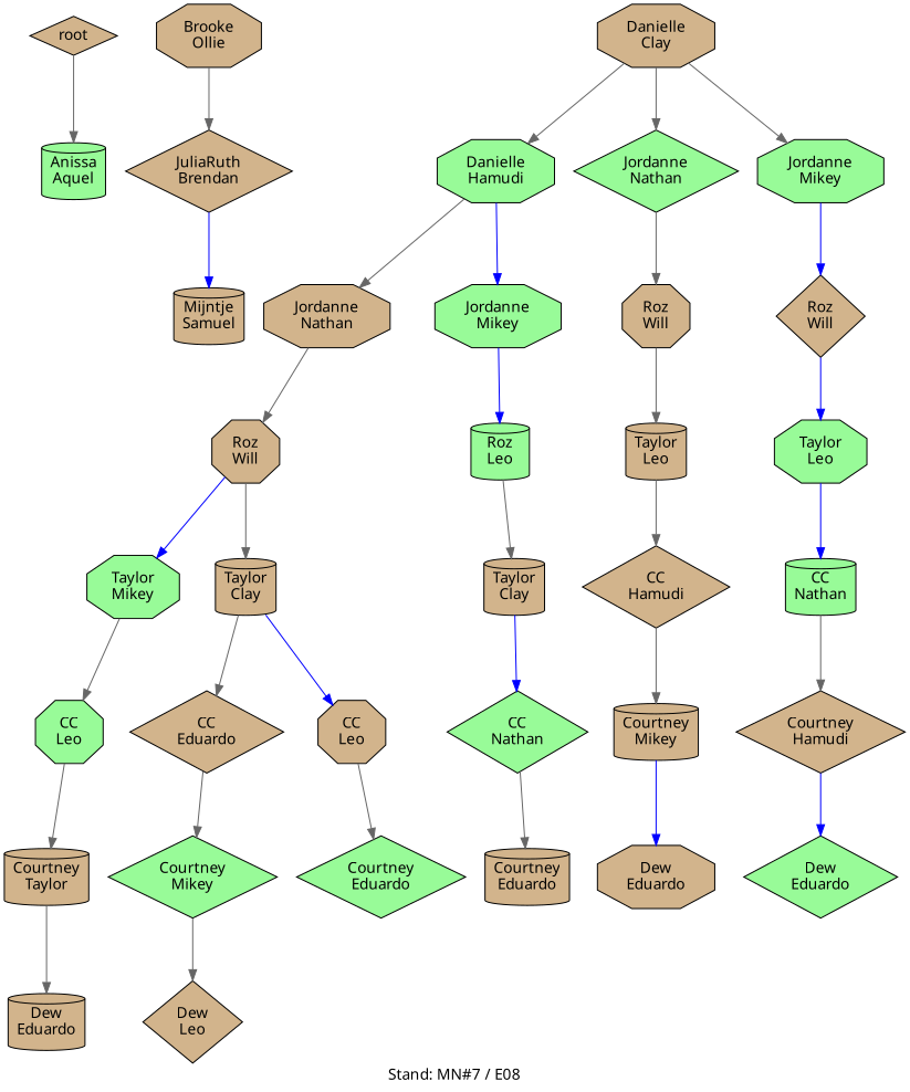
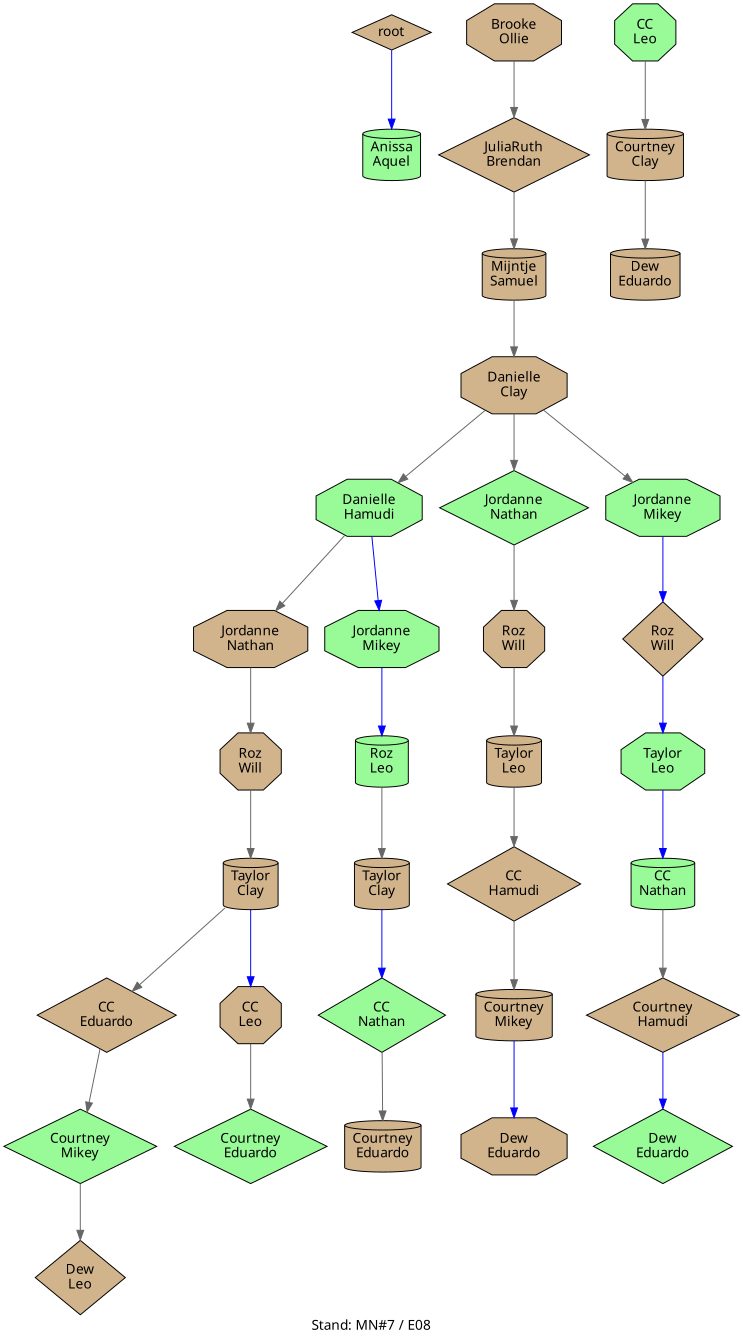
  digraph {
    fontname="Noto Sans"
    label="Stand: MN#7 / E08"
    labelloc=b
    ranksep=0.8
    node [fillcolor=tan fontname="Noto Sans" shape=octagon style=filled]
    edge [color=gray40 fontname="Noto Sans"]
    n1 [fillcolor=palegreen label="Anissa\nAquel" shape=cylinder]
    n2 [label="Brooke\nOllie"]
    n3 [label="JuliaRuth\nBrendan" shape=diamond]
    root [shape=diamond]
    n5 [label="Mijntje\nSamuel" shape=cylinder]
    n6 [label="Danielle\nClay"]
    n7 [fillcolor=palegreen label="Danielle\nHamudi"]
    n8 [label="Jordanne\nNathan"]
    n9 [fillcolor=palegreen label="Jordanne\nMikey"]
    n10 [fillcolor=palegreen label="Jordanne\nNathan" shape=diamond]
    n11 [fillcolor=palegreen label="Jordanne\nMikey"]
    n12 [label="Roz\nWill"]
    n13 [fillcolor=palegreen label="Roz\nLeo" shape=cylinder]
-   n14 [fillcolor=palegreen label="Taylor\nMikey"]
    n15 [label="Taylor\nClay" shape=cylinder]
    n16 [fillcolor=palegreen label="CC\nLeo"]
    n17 [label="CC\nEduardo" shape=diamond]
    n18 [label="CC\nLeo"]
-   n19 [label="Courtney\nTaylor" shape=cylinder]
+   n19 [label="Courtney\nClay" shape=cylinder]
    n20 [label="Dew\nEduardo" shape=cylinder]
    n21 [label="Roz\nWill"]
    n22 [label="Roz\nWill" shape=diamond]
    n23 [label="Taylor\nLeo" shape=cylinder]
    n24 [label="CC\nHamudi" shape=diamond]
    n25 [label="Courtney\nMikey" shape=cylinder]
    n26 [label="Dew\nEduardo"]
    n27 [fillcolor=palegreen label="Taylor\nLeo"]
    n28 [fillcolor=palegreen label="CC\nNathan" shape=cylinder]
    n29 [label="Courtney\nHamudi" shape=diamond]
    n30 [fillcolor=palegreen label="Dew\nEduardo" shape=diamond]
    n31 [label="Taylor\nClay" shape=cylinder]
    n32 [fillcolor=palegreen label="CC\nNathan" shape=diamond]
    n33 [label="Courtney\nEduardo" shape=cylinder]
    n34 [fillcolor=palegreen label="Courtney\nMikey" shape=diamond]
    n35 [fillcolor=palegreen label="Courtney\nEduardo" shape=diamond]
    n36 [label="Dew\nLeo" shape=diamond]
    n2 -> n3
-   n3 -> n5 [color=blue]
-   root -> n1
+   n3 -> n5
+   root -> n1 [color=blue]
+   n5 -> n6
    n6 -> n7
    n6 -> n10
    n6 -> n11
    n7 -> n8
    n7 -> n9 [color=blue]
    n8 -> n12
    n9 -> n13 [color=blue]
    n10 -> n21
    n11 -> n22 [color=blue]
-   n12 -> n14 [color=blue]
    n12 -> n15
    n13 -> n31
-   n14 -> n16
    n15 -> n17
    n15 -> n18 [color=blue]
    n16 -> n19
    n17 -> n34
    n18 -> n35
    n19 -> n20
    n21 -> n23
    n22 -> n27 [color=blue]
    n23 -> n24
    n24 -> n25
    n25 -> n26 [color=blue]
    n27 -> n28 [color=blue]
    n28 -> n29
    n29 -> n30 [color=blue]
    n31 -> n32 [color=blue]
    n32 -> n33
    n34 -> n36
  }
